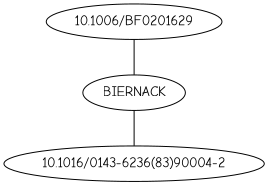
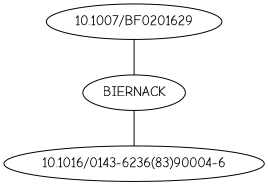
  strict graph {
    fontname="Comic Neue"
    node [fontname="Comic Neue"]
    edge [fontname="Comic Neue"]
-   "10.1007/BF0201629" [label="10.1006/BF0201629"]
+   "10.1007/BF0201629"
    BIERNACK
-   "10.1016/0143-6236(83)90004-2"
+   "10.1016/0143-6236(83)90004-2" [label="10.1016/0143-6236(83)90004-6"]
    "10.1007/BF0201629" -- BIERNACK
    BIERNACK -- "10.1016/0143-6236(83)90004-2"
  }
